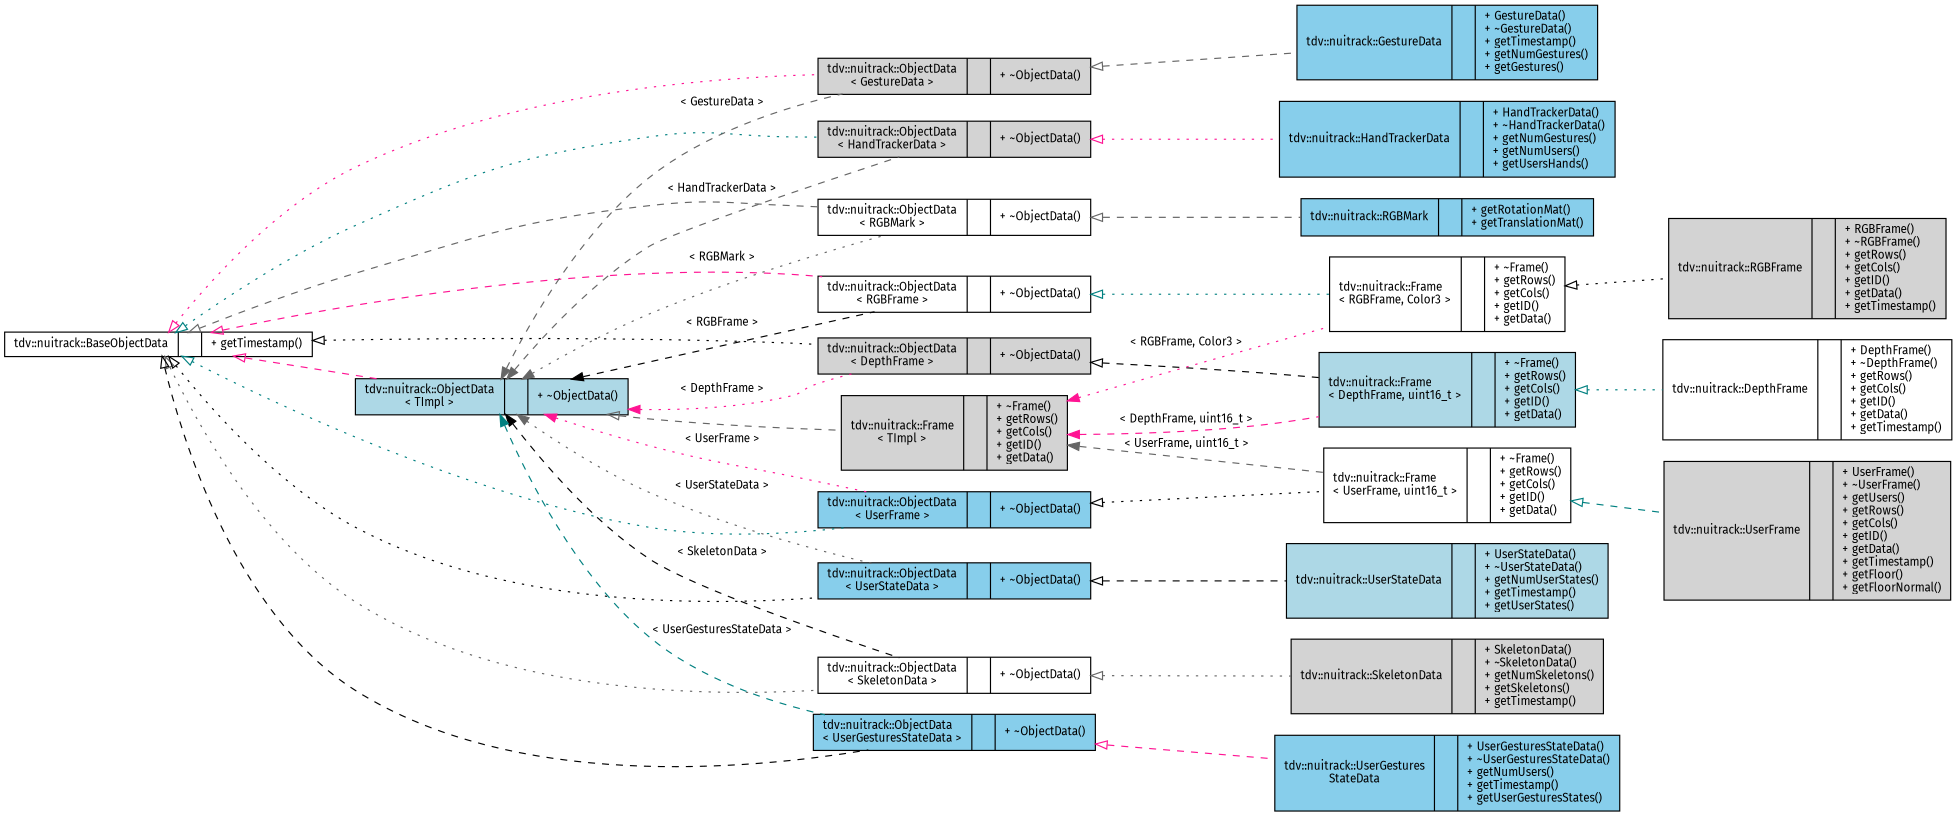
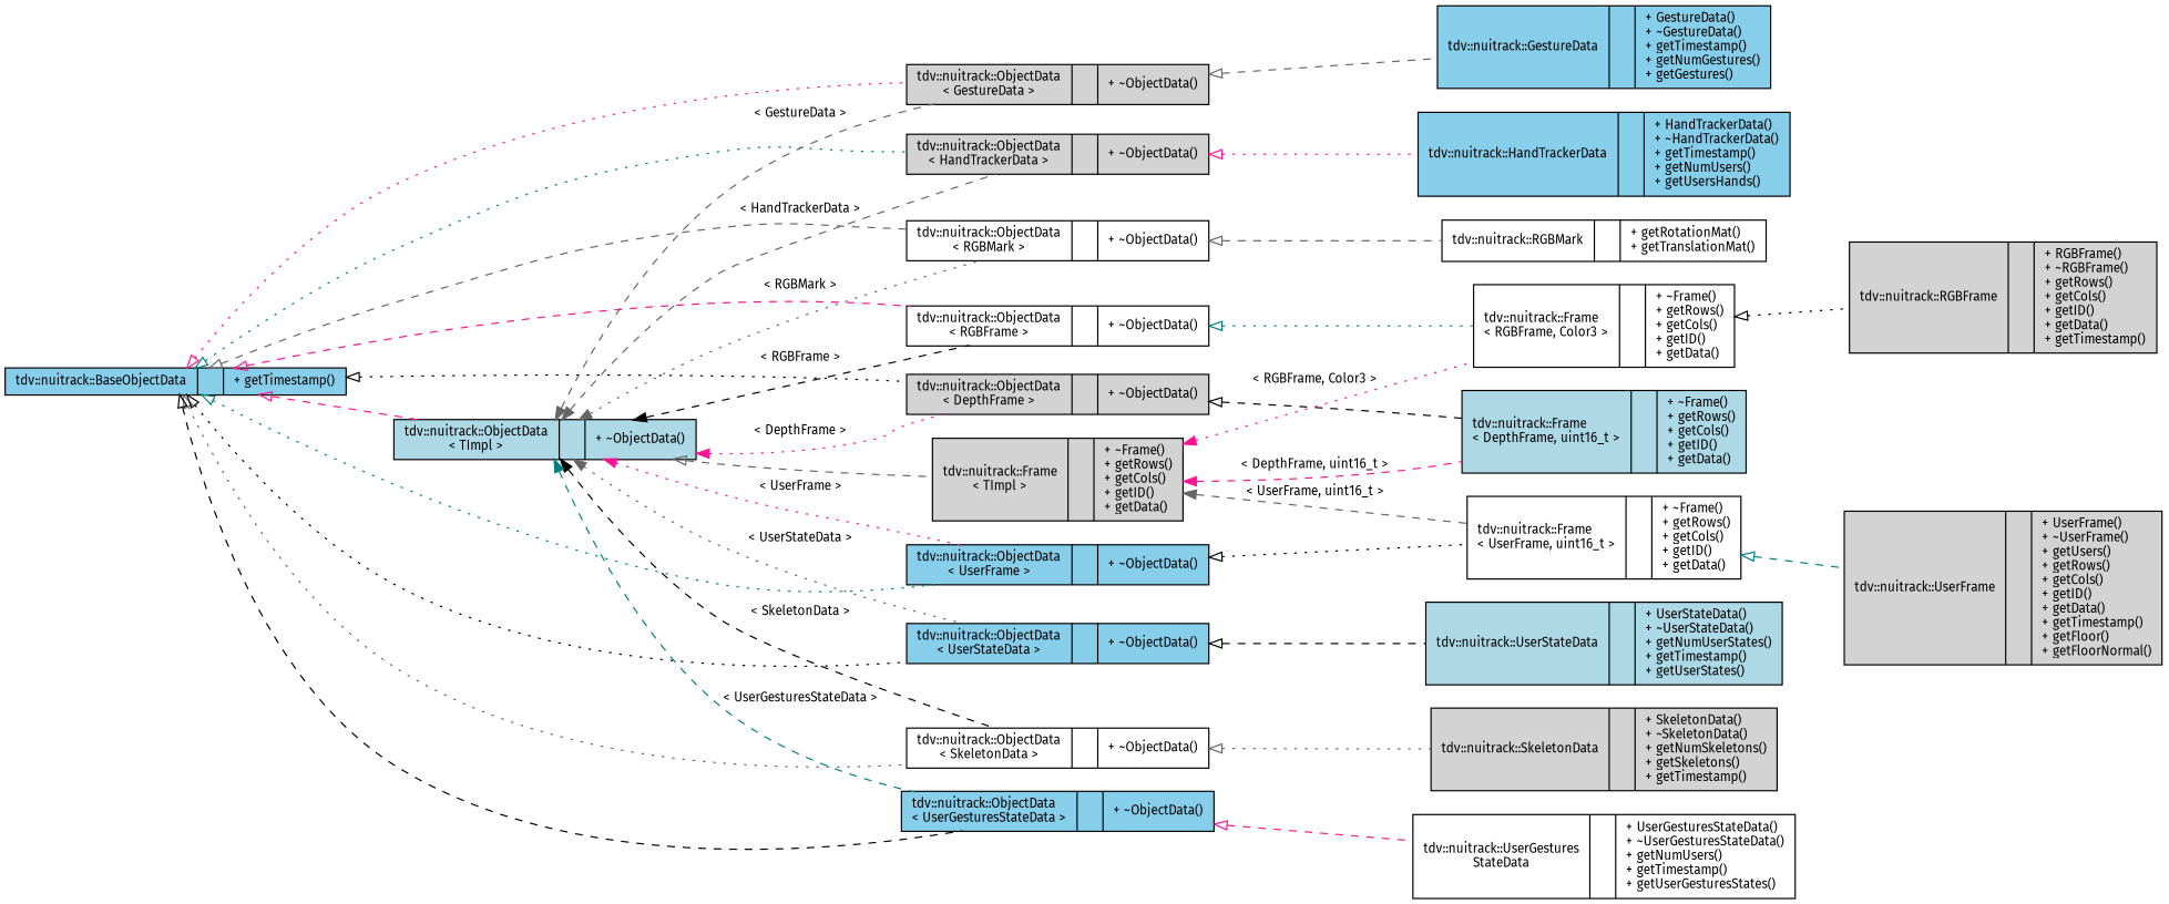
  digraph {
    fontname="Fira Sans"
    rankdir=LR
    node [color=black fillcolor=skyblue fontname="Fira Sans" fontsize=10 shape=record style=filled]
    edge [arrowtail=onormal color=gray40 dir=back fontname="Fira Sans" fontsize=10 labelfontname=Helvetica labelfontsize=10 style=dashed]
-   n1 [fillcolor=white fontcolor=black height=0.2 label="{tdv::nuitrack::BaseObjectData\n||+ getTimestamp()\l}" width=0.4]
+   n1 [fontcolor=black height=0.2 label="{tdv::nuitrack::BaseObjectData\n||+ getTimestamp()\l}" width=0.4]
    n2 [fillcolor=lightgrey height=0.2 label="{tdv::nuitrack::ObjectData\l\< DepthFrame \>\n||+ ~ObjectData()\l}" width=0.4]
    n3 [fillcolor=lightgrey height=0.2 label="{tdv::nuitrack::ObjectData\l\< GestureData \>\n||+ ~ObjectData()\l}" width=0.4]
    n4 [fillcolor=lightgrey height=0.2 label="{tdv::nuitrack::ObjectData\l\< HandTrackerData \>\n||+ ~ObjectData()\l}" width=0.4]
    n5 [fillcolor=white height=0.2 label="{tdv::nuitrack::ObjectData\l\< RGBFrame \>\n||+ ~ObjectData()\l}" width=0.4]
    n6 [fillcolor=white height=0.2 label="{tdv::nuitrack::ObjectData\l\< RGBMark \>\n||+ ~ObjectData()\l}" width=0.4]
    n7 [fillcolor=white height=0.2 label="{tdv::nuitrack::ObjectData\l\< SkeletonData \>\n||+ ~ObjectData()\l}" width=0.4]
    n8 [height=0.2 label="{tdv::nuitrack::ObjectData\l\< UserFrame \>\n||+ ~ObjectData()\l}" width=0.4]
    n9 [height=0.2 label="{tdv::nuitrack::ObjectData\l\< UserGesturesStateData \>\n||+ ~ObjectData()\l}" width=0.4]
    n10 [height=0.2 label="{tdv::nuitrack::ObjectData\l\< UserStateData \>\n||+ ~ObjectData()\l}" width=0.4]
    n11 [fillcolor=lightblue height=0.2 label="{tdv::nuitrack::ObjectData\l\< TImpl \>\n||+ ~ObjectData()\l}" width=0.4]
    n12 [fillcolor=lightblue height=0.2 label="{tdv::nuitrack::Frame\l\< DepthFrame, uint16_t \>\n||+ ~Frame()\l+ getRows()\l+ getCols()\l+ getID()\l+ getData()\l}" width=0.4]
    n13 [height=0.2 label="{tdv::nuitrack::GestureData\n||+ GestureData()\l+ ~GestureData()\l+ getTimestamp()\l+ getNumGestures()\l+ getGestures()\l}" width=0.4]
-   n14 [height=0.2 label="{tdv::nuitrack::HandTrackerData\n||+ HandTrackerData()\l+ ~HandTrackerData()\l+ getNumGestures()\l+ getNumUsers()\l+ getUsersHands()\l}" width=0.4]
+   n14 [height=0.2 label="{tdv::nuitrack::HandTrackerData\n||+ HandTrackerData()\l+ ~HandTrackerData()\l+ getTimestamp()\l+ getNumUsers()\l+ getUsersHands()\l}" width=0.4]
    n15 [fillcolor=white height=0.2 label="{tdv::nuitrack::Frame\l\< RGBFrame, Color3 \>\n||+ ~Frame()\l+ getRows()\l+ getCols()\l+ getID()\l+ getData()\l}" width=0.4]
-   n16 [height=0.2 label="{tdv::nuitrack::RGBMark\n||+ getRotationMat()\l+ getTranslationMat()\l}" width=0.4]
+   n16 [fillcolor=white height=0.2 label="{tdv::nuitrack::RGBMark\n||+ getRotationMat()\l+ getTranslationMat()\l}" width=0.4]
    n17 [fillcolor=lightgrey height=0.2 label="{tdv::nuitrack::SkeletonData\n||+ SkeletonData()\l+ ~SkeletonData()\l+ getNumSkeletons()\l+ getSkeletons()\l+ getTimestamp()\l}" width=0.4]
    n18 [fillcolor=white height=0.2 label="{tdv::nuitrack::Frame\l\< UserFrame, uint16_t \>\n||+ ~Frame()\l+ getRows()\l+ getCols()\l+ getID()\l+ getData()\l}" width=0.4]
-   n19 [height=0.2 label="{tdv::nuitrack::UserGestures\lStateData\n||+ UserGesturesStateData()\l+ ~UserGesturesStateData()\l+ getNumUsers()\l+ getTimestamp()\l+ getUserGesturesStates()\l}" width=0.4]
+   n19 [fillcolor=white height=0.2 label="{tdv::nuitrack::UserGestures\lStateData\n||+ UserGesturesStateData()\l+ ~UserGesturesStateData()\l+ getNumUsers()\l+ getTimestamp()\l+ getUserGesturesStates()\l}" width=0.4]
    n20 [fillcolor=lightblue height=0.2 label="{tdv::nuitrack::UserStateData\n||+ UserStateData()\l+ ~UserStateData()\l+ getNumUserStates()\l+ getTimestamp()\l+ getUserStates()\l}" width=0.4]
    n21 [fillcolor=lightgrey height=0.2 label="{tdv::nuitrack::Frame\l\< TImpl \>\n||+ ~Frame()\l+ getRows()\l+ getCols()\l+ getID()\l+ getData()\l}" width=0.4]
-   n22 [fillcolor=white height=0.2 label="{tdv::nuitrack::DepthFrame\n||+ DepthFrame()\l+ ~DepthFrame()\l+ getRows()\l+ getCols()\l+ getID()\l+ getData()\l+ getTimestamp()\l}" width=0.4]
    n23 [fillcolor=lightgrey height=0.2 label="{tdv::nuitrack::RGBFrame\n||+ RGBFrame()\l+ ~RGBFrame()\l+ getRows()\l+ getCols()\l+ getID()\l+ getData()\l+ getTimestamp()\l}" width=0.4]
    n24 [fillcolor=lightgrey height=0.2 label="{tdv::nuitrack::UserFrame\n||+ UserFrame()\l+ ~UserFrame()\l+ getUsers()\l+ getRows()\l+ getCols()\l+ getID()\l+ getData()\l+ getTimestamp()\l+ getFloor()\l+ getFloorNormal()\l}" width=0.4]
    n1 -> n2 [color=black style=dotted]
    n1 -> n3 [color=deeppink style=dotted]
    n1 -> n4 [color=teal style=dotted]
    n1 -> n5 [color=deeppink]
    n1 -> n6
    n1 -> n7 [style=dotted]
    n1 -> n8 [color=teal style=dotted]
    n1 -> n9 [color=black]
    n1 -> n10 [color=black style=dotted]
    n1 -> n11 [color=deeppink]
    n2 -> n12 [color=black]
    n3 -> n13
    n4 -> n14 [color=deeppink style=dotted]
    n5 -> n15 [color=teal style=dotted]
    n6 -> n16
    n7 -> n17 [style=dotted]
    n8 -> n18 [color=black style=dotted]
    n9 -> n19 [color=deeppink]
    n10 -> n20 [color=black]
    n11 -> n2 [color=deeppink label=" \< DepthFrame \>" style=dotted arrowtail=""]
    n11 -> n3 [label=" \< GestureData \>" arrowtail=""]
    n11 -> n4 [label=" \< HandTrackerData \>" arrowtail=""]
    n11 -> n5 [color=black label=" \< RGBFrame \>" arrowtail=""]
    n11 -> n6 [label=" \< RGBMark \>" style=dotted arrowtail=""]
    n11 -> n7 [color=black label=" \< SkeletonData \>" arrowtail=""]
    n11 -> n8 [color=deeppink label=" \< UserFrame \>" style=dotted arrowtail=""]
    n11 -> n9 [color=teal label=" \< UserGesturesStateData \>" arrowtail=""]
    n11 -> n10 [label=" \< UserStateData \>" style=dotted arrowtail=""]
    n11 -> n21
-   n12 -> n22 [color=teal style=dotted]
    n15 -> n23 [color=black style=dotted]
    n18 -> n24 [color=teal]
    n21 -> n12 [color=deeppink label=" \< DepthFrame, uint16_t \>" arrowtail=""]
    n21 -> n15 [color=deeppink label=" \< RGBFrame, Color3 \>" style=dotted arrowtail=""]
    n21 -> n18 [label=" \< UserFrame, uint16_t \>" arrowtail=""]
  }
